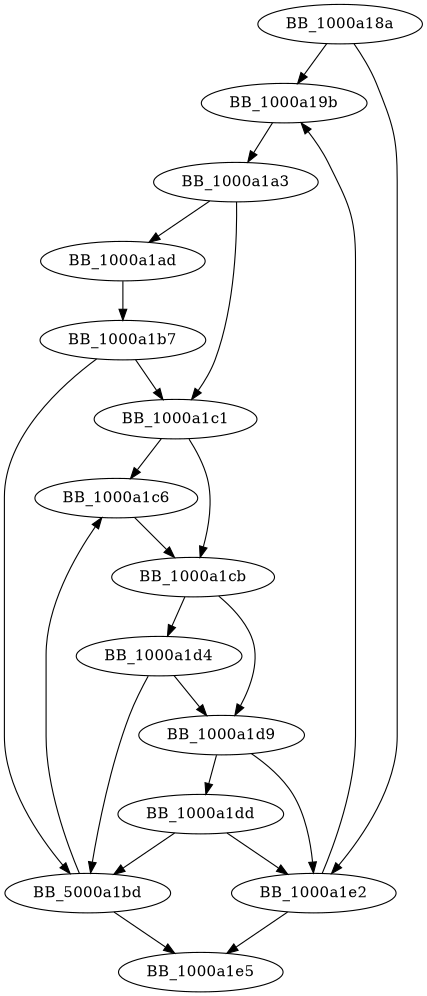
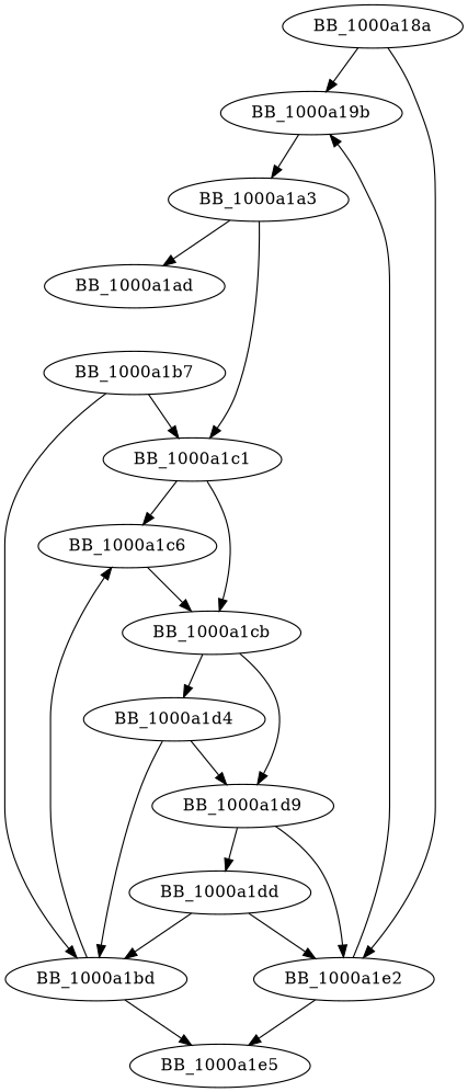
  digraph {
    BB_1000a18a
    BB_1000a19b
    BB_1000a1e2
    BB_1000a1a3
    BB_1000a1e5
    BB_1000a1ad
    BB_1000a1c1
    BB_1000a1b7
    BB_1000a1c6
    BB_1000a1cb
-   BB_1000a1bd [label=BB_5000a1bd]
+   BB_1000a1bd
    BB_1000a1d4
    BB_1000a1d9
    BB_1000a1dd
    BB_1000a18a -> BB_1000a19b
    BB_1000a18a -> BB_1000a1e2
    BB_1000a19b -> BB_1000a1a3
    BB_1000a1e2 -> BB_1000a19b
    BB_1000a1e2 -> BB_1000a1e5
    BB_1000a1a3 -> BB_1000a1ad
    BB_1000a1a3 -> BB_1000a1c1
-   BB_1000a1ad -> BB_1000a1b7
    BB_1000a1c1 -> BB_1000a1c6
    BB_1000a1c1 -> BB_1000a1cb
    BB_1000a1b7 -> BB_1000a1c1
    BB_1000a1b7 -> BB_1000a1bd
    BB_1000a1c6 -> BB_1000a1cb
    BB_1000a1cb -> BB_1000a1d4
    BB_1000a1cb -> BB_1000a1d9
    BB_1000a1bd -> BB_1000a1e5
    BB_1000a1bd -> BB_1000a1c6
    BB_1000a1d4 -> BB_1000a1bd
    BB_1000a1d4 -> BB_1000a1d9
    BB_1000a1d9 -> BB_1000a1e2
    BB_1000a1d9 -> BB_1000a1dd
    BB_1000a1dd -> BB_1000a1e2
    BB_1000a1dd -> BB_1000a1bd
  }
